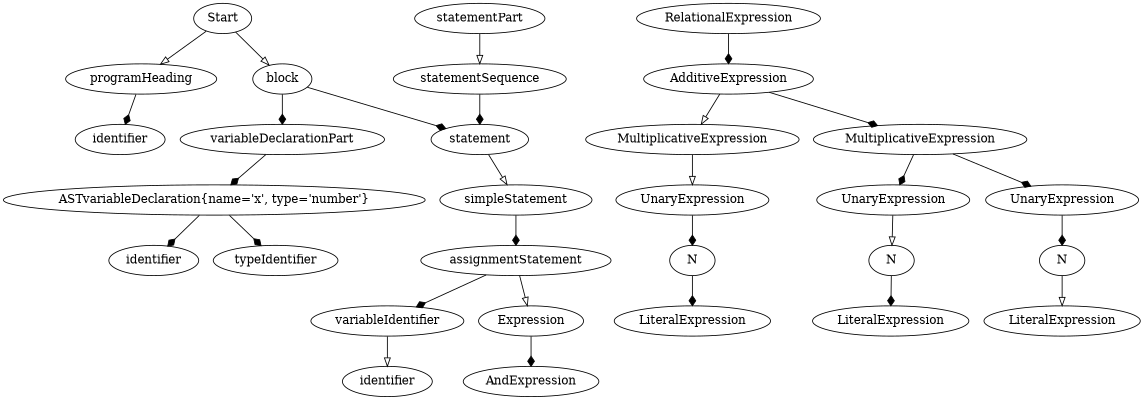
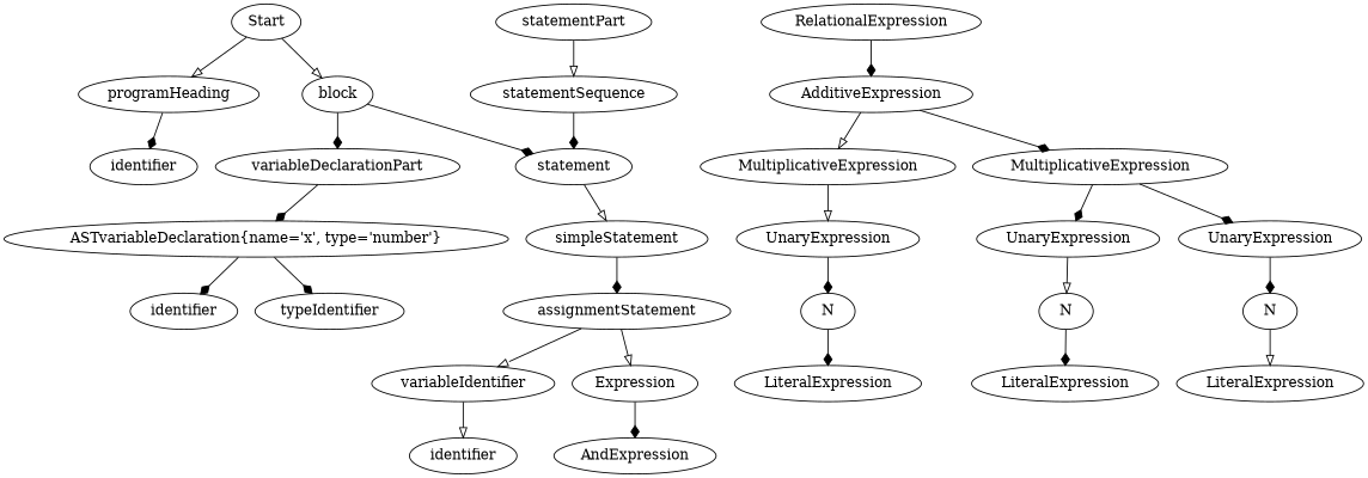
  digraph {
    edge [arrowhead=diamond]
    n1 [label=Start]
    n2 [label=programHeading]
    n3 [label=block]
    n4 [label=identifier]
    n5 [label=variableDeclarationPart]
    n6 [label=statement]
    n7 [label="ASTvariableDeclaration{name='x', type='number'}"]
    n8 [label=statementPart]
    n9 [label=statementSequence]
    n10 [label=identifier]
    n11 [label=typeIdentifier]
    n12 [label=simpleStatement]
    n13 [label=assignmentStatement]
    n14 [label=variableIdentifier]
    n15 [label=Expression]
    n16 [label=identifier]
    n17 [label=AndExpression]
    n18 [label=RelationalExpression]
    n19 [label=AdditiveExpression]
    n20 [label=MultiplicativeExpression]
    n21 [label=MultiplicativeExpression]
    n22 [label=UnaryExpression]
    n23 [label=UnaryExpression]
    n24 [label=UnaryExpression]
    n25 [label=N]
    n26 [label=LiteralExpression]
    n27 [label=N]
    n28 [label=N]
    n29 [label=LiteralExpression]
    n30 [label=LiteralExpression]
    n1 -> n2 [arrowhead=onormal]
    n1 -> n3 [arrowhead=onormal]
    n2 -> n4
    n3 -> n5
    n3 -> n6
    n5 -> n7
    n6 -> n12 [arrowhead=onormal]
    n7 -> n10
    n7 -> n11
    n8 -> n9 [arrowhead=onormal]
    n9 -> n6
    n12 -> n13
-   n13 -> n14
+   n13 -> n14 [arrowhead=onormal]
    n13 -> n15 [arrowhead=onormal]
    n14 -> n16 [arrowhead=onormal]
    n15 -> n17
    n18 -> n19
    n19 -> n20 [arrowhead=onormal]
    n19 -> n21
    n20 -> n22 [arrowhead=onormal]
    n21 -> n23
    n21 -> n24
    n22 -> n25
    n23 -> n27 [arrowhead=onormal]
    n24 -> n28
    n25 -> n26
    n27 -> n29
    n28 -> n30 [arrowhead=onormal]
  }
